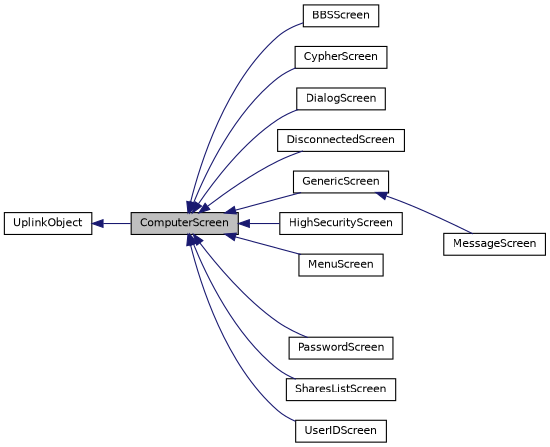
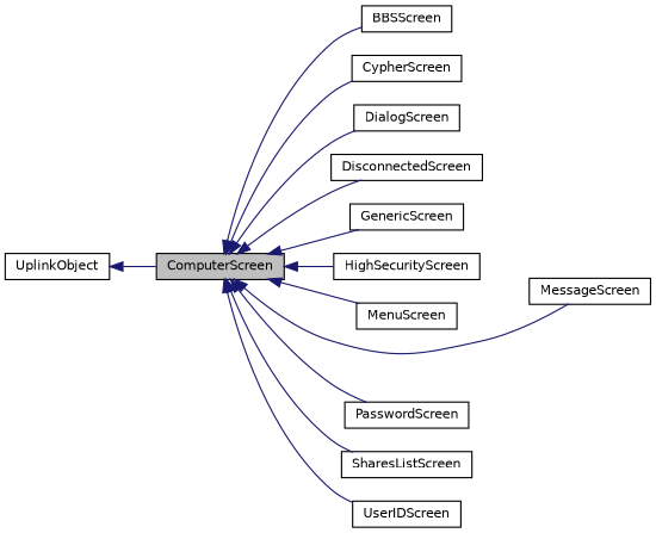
  digraph {
    rankdir=LR
    node [color=black fillcolor=white fontname=Helvetica fontsize=10 shape=record style=filled]
    edge [color=midnightblue dir=back fontname=Helvetica fontsize=10 labelfontname=Helvetica labelfontsize=10 style=solid]
    n1 [fillcolor=grey75 fontcolor=black height=0.2 label=ComputerScreen width=0.4]
    n2 [height=0.2 label=BBSScreen width=0.4]
    n3 [height=0.2 label=CypherScreen width=0.4]
    n4 [height=0.2 label=DialogScreen width=0.4]
    n5 [height=0.2 label=DisconnectedScreen width=0.4]
    n6 [height=0.2 label=GenericScreen width=0.4]
    n7 [height=0.2 label=HighSecurityScreen width=0.4]
    n8 [height=0.2 label=MenuScreen width=0.4]
    n9 [height=0.2 label=MessageScreen width=0.4]
    n10 [height=0.2 label=PasswordScreen width=0.4]
    n11 [height=0.2 label=SharesListScreen width=0.4]
    n12 [height=0.2 label=UserIDScreen width=0.4]
    n13 [height=0.2 label=UplinkObject width=0.4]
    n1 -> n2
    n1 -> n3
    n1 -> n4
    n1 -> n5
    n1 -> n6
    n1 -> n7
    n1 -> n8
-   n6 -> n9
+   n1 -> n9
    n1 -> n10
    n1 -> n11
    n1 -> n12
    n13 -> n1
  }
